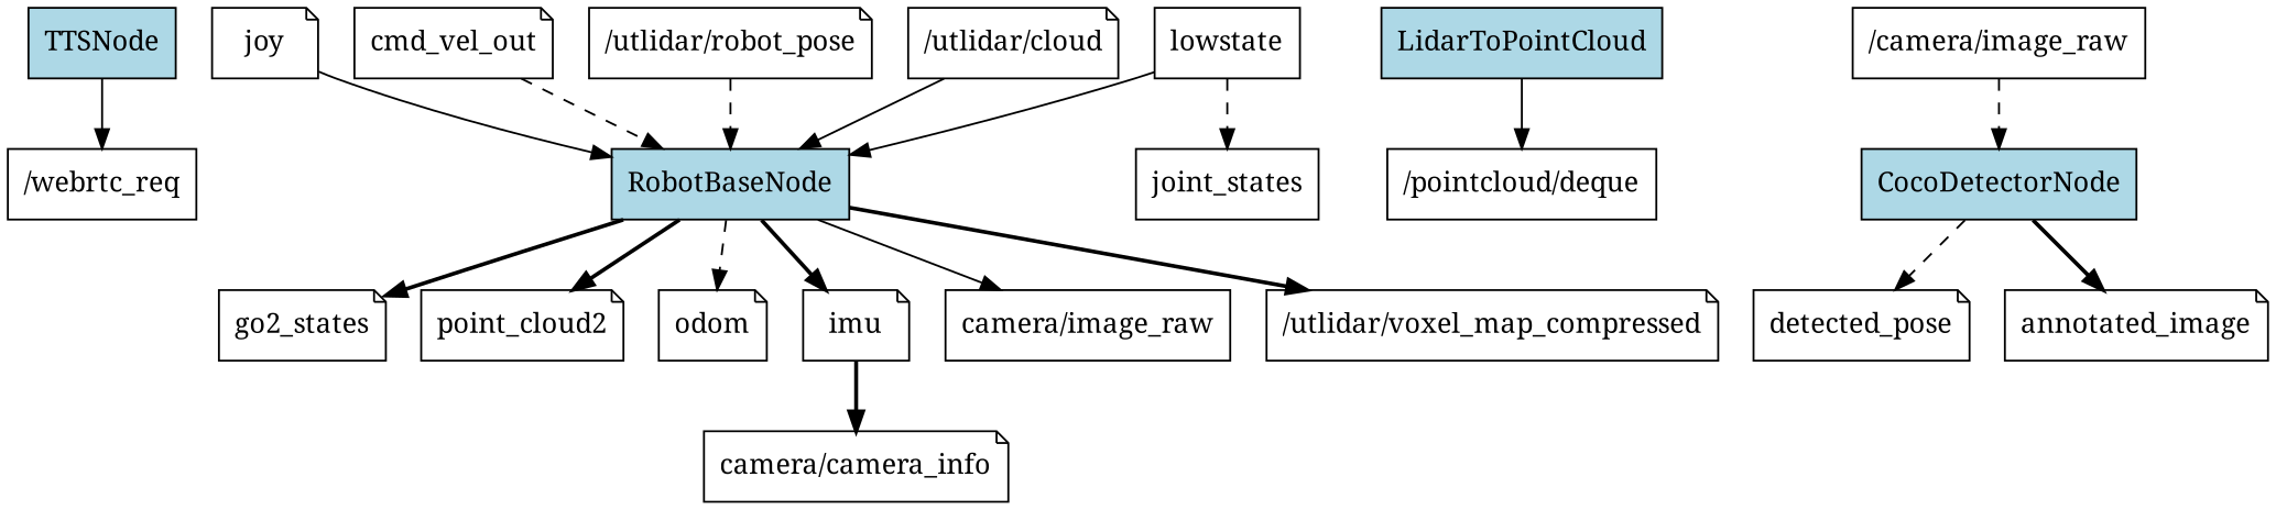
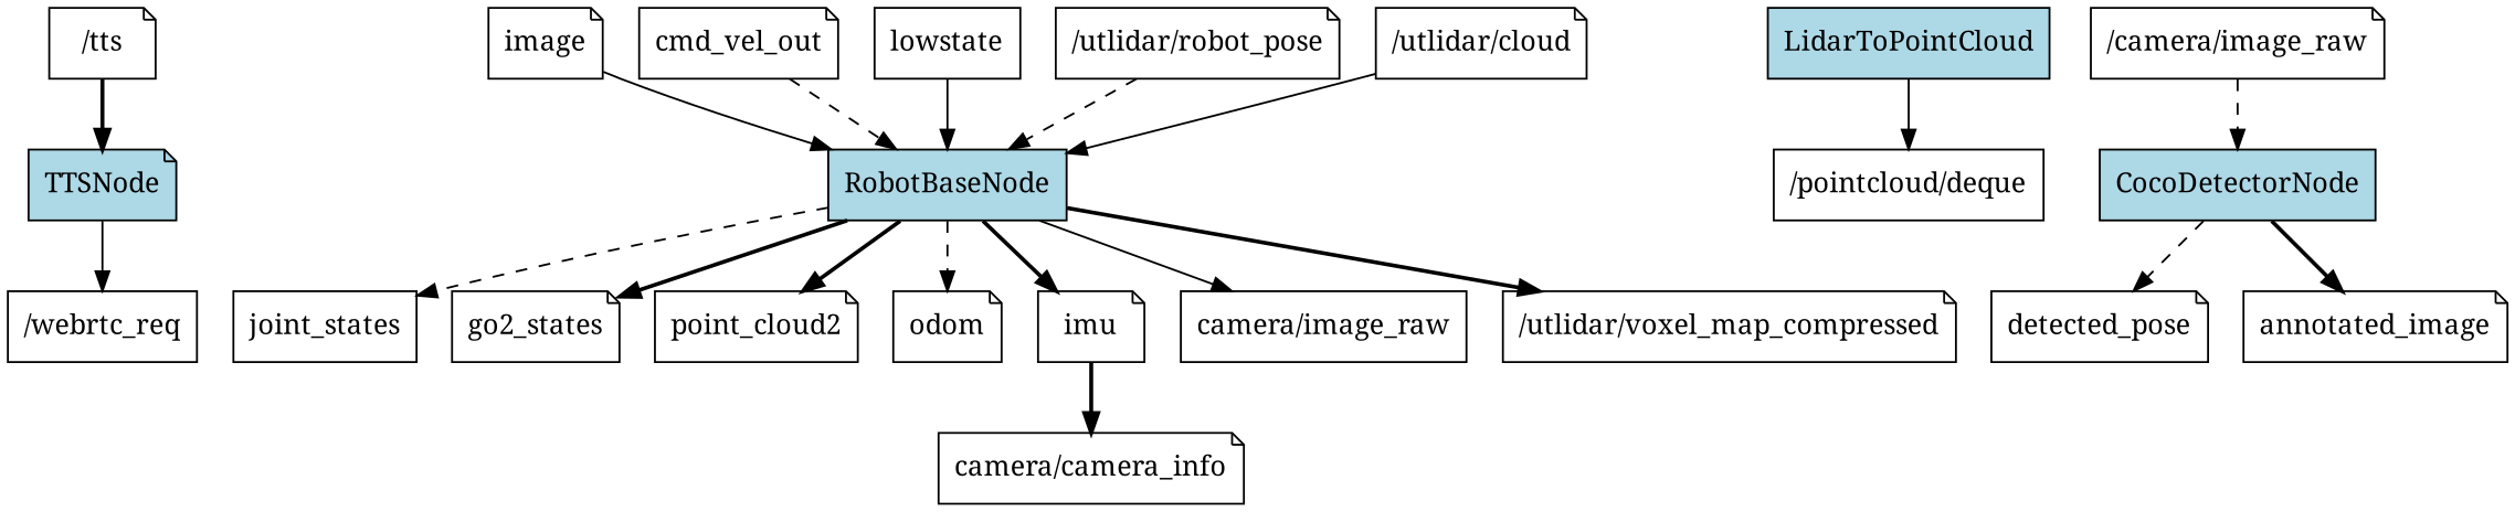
  digraph {
    fontname="Noto Serif"
    rankdir=TB
    node [fillcolor=white fontname="Noto Serif" shape=note style=filled]
    edge [fontname="Noto Serif" style=bold]
-   TTSNode [fillcolor=lightblue shape=box]
+   TTSNode [fillcolor=lightblue]
+   "/tts"
    "/webrtc_req" [shape=box]
    RobotBaseNode [fillcolor=lightblue shape=box]
-   joy
+   joy [label=image]
    joint_states [shape=box]
    go2_states
    point_cloud2
    odom
    imu
    "camera/image_raw" [shape=box]
    "/utlidar/voxel_map_compressed"
    "camera/camera_info"
    cmd_vel_out
    lowstate [shape=box]
    "/utlidar/robot_pose"
    "/utlidar/cloud"
    "/pointcloud/deque" [shape=box]
    LidarToPointCloud [fillcolor=lightblue shape=box]
    CocoDetectorNode [fillcolor=lightblue shape=box]
-   "/camera/image_raw" [shape=box]
+   "/camera/image_raw"
    n22 [label=detected_pose]
    annotated_image
    TTSNode -> "/webrtc_req" [style=solid]
-   lowstate -> joint_states [style=dashed]
+   "/tts" -> TTSNode
+   RobotBaseNode -> joint_states [style=dashed]
    RobotBaseNode -> go2_states
    RobotBaseNode -> point_cloud2
    RobotBaseNode -> odom [style=dashed]
    RobotBaseNode -> imu
    RobotBaseNode -> "camera/image_raw" [style=solid]
    RobotBaseNode -> "/utlidar/voxel_map_compressed"
    joy -> RobotBaseNode [style=solid]
    imu -> "camera/camera_info"
    cmd_vel_out -> RobotBaseNode [style=dashed]
    lowstate -> RobotBaseNode [style=solid]
    "/utlidar/robot_pose" -> RobotBaseNode [style=dashed]
    "/utlidar/cloud" -> RobotBaseNode [style=solid]
    LidarToPointCloud -> "/pointcloud/deque" [style=solid]
    CocoDetectorNode -> n22 [style=dashed]
    CocoDetectorNode -> annotated_image
    "/camera/image_raw" -> CocoDetectorNode [style=dashed]
  }
